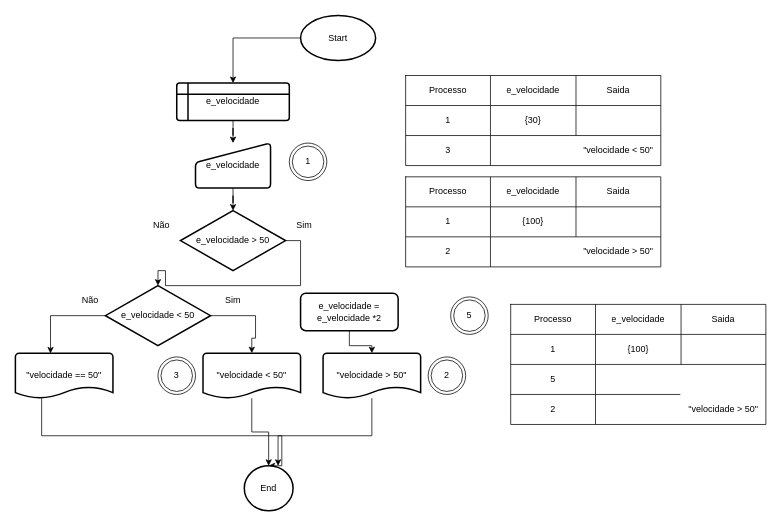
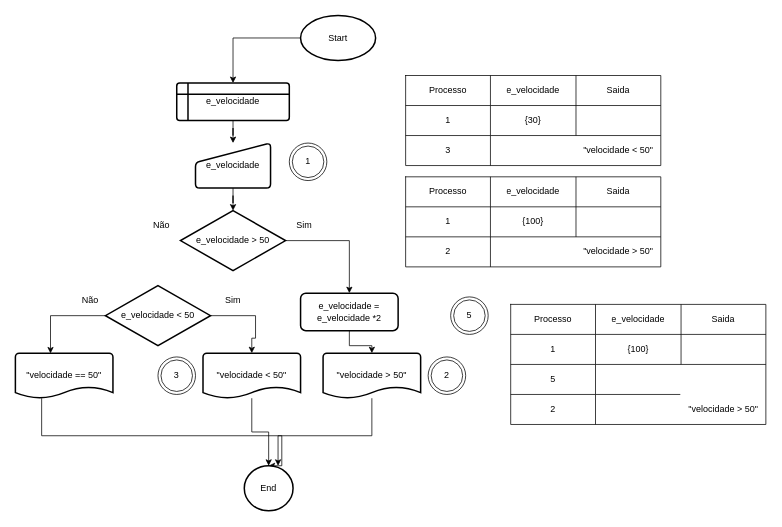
  <mxCell id="0" />
  <mxCell id="1" parent="0" />
  <mxCell id="2" style="edgeStyle=orthogonalEdgeStyle;rounded=0;orthogonalLoop=1;jettySize=auto;html=1;entryX=0.5;entryY=0;entryDx=0;entryDy=0;" edge="1" parent="1" source="3" target="5"><mxGeometry relative="1" as="geometry" /></mxCell>
  <mxCell id="3" value="Start" style="strokeWidth=2;html=1;shape=mxgraph.flowchart.start_1;whiteSpace=wrap;" vertex="1" parent="1"><mxGeometry x="400" y="20" width="100" height="60" as="geometry" /></mxCell>
  <mxCell id="4" style="edgeStyle=orthogonalEdgeStyle;rounded=0;orthogonalLoop=1;jettySize=auto;html=1;entryX=0.5;entryY=0;entryDx=0;entryDy=0;" edge="1" parent="1" source="5" target="7"><mxGeometry relative="1" as="geometry" /></mxCell>
  <mxCell id="5" value="e_velocidade" style="shape=internalStorage;whiteSpace=wrap;html=1;dx=15;dy=15;rounded=1;arcSize=8;strokeWidth=2;" vertex="1" parent="1"><mxGeometry x="235" y="110" width="150" height="50" as="geometry" /></mxCell>
  <mxCell id="6" style="edgeStyle=orthogonalEdgeStyle;rounded=0;orthogonalLoop=1;jettySize=auto;html=1;entryX=0.5;entryY=0;entryDx=0;entryDy=0;entryPerimeter=0;" edge="1" parent="1" source="7" target="9"><mxGeometry relative="1" as="geometry" /></mxCell>
  <mxCell id="7" value="e_velocidade" style="html=1;strokeWidth=2;shape=manualInput;whiteSpace=wrap;rounded=1;size=26;arcSize=11;" vertex="1" parent="1"><mxGeometry x="260" y="190" width="100" height="60" as="geometry" /></mxCell>
- <mxCell id="8" style="edgeStyle=orthogonalEdgeStyle;rounded=0;orthogonalLoop=1;jettySize=auto;html=1;exitX=1;exitY=0.5;exitDx=0;exitDy=0;exitPerimeter=0;" edge="1" parent="1" source="9" target="12"><mxGeometry relative="1" as="geometry" /></mxCell>
+ <mxCell id="8" style="edgeStyle=orthogonalEdgeStyle;rounded=0;orthogonalLoop=1;jettySize=auto;html=1;exitX=1;exitY=0.5;exitDx=0;exitDy=0;exitPerimeter=0;entryX=0.5;entryY=0;entryDx=0;entryDy=0;" edge="1" parent="1" source="9" target="52"><mxGeometry relative="1" as="geometry" /></mxCell>
  <mxCell id="9" value="e_velocidade &amp;gt; 50" style="strokeWidth=2;html=1;shape=mxgraph.flowchart.decision;whiteSpace=wrap;" vertex="1" parent="1"><mxGeometry x="240" y="280" width="140" height="80" as="geometry" /></mxCell>
  <mxCell id="10" style="edgeStyle=orthogonalEdgeStyle;rounded=0;orthogonalLoop=1;jettySize=auto;html=1;entryX=0.36;entryY=0.006;entryDx=0;entryDy=0;entryPerimeter=0;" edge="1" parent="1" source="12" target="18"><mxGeometry relative="1" as="geometry"><Array as="points"><mxPoint x="67" y="420" /></Array></mxGeometry></mxCell>
  <mxCell id="11" style="edgeStyle=orthogonalEdgeStyle;rounded=0;orthogonalLoop=1;jettySize=auto;html=1;" edge="1" parent="1" source="12" target="16"><mxGeometry relative="1" as="geometry"><Array as="points"><mxPoint x="340" y="420" /><mxPoint x="340" y="450" /><mxPoint x="335" y="450" /></Array></mxGeometry></mxCell>
  <mxCell id="12" value="e_velocidade &amp;lt; 50" style="strokeWidth=2;html=1;shape=mxgraph.flowchart.decision;whiteSpace=wrap;" vertex="1" parent="1"><mxGeometry x="140" y="380" width="140" height="80" as="geometry" /></mxCell>
  <mxCell id="13" style="edgeStyle=orthogonalEdgeStyle;rounded=0;orthogonalLoop=1;jettySize=auto;html=1;" edge="1" parent="1" source="14" target="23"><mxGeometry relative="1" as="geometry"><Array as="points"><mxPoint x="495" y="580" /><mxPoint x="370" y="580" /></Array></mxGeometry></mxCell>
  <mxCell id="14" value="&quot;velocidade &amp;gt; 50&quot;" style="strokeWidth=2;html=1;shape=mxgraph.flowchart.document2;whiteSpace=wrap;size=0.25;" vertex="1" parent="1"><mxGeometry x="430" y="470" width="130" height="60" as="geometry" /></mxCell>
  <mxCell id="15" style="edgeStyle=orthogonalEdgeStyle;rounded=0;orthogonalLoop=1;jettySize=auto;html=1;entryX=0.5;entryY=0;entryDx=0;entryDy=0;entryPerimeter=0;" edge="1" parent="1" source="16" target="23"><mxGeometry relative="1" as="geometry" /></mxCell>
  <mxCell id="16" value="&quot;velocidade &amp;lt; 50&quot;" style="strokeWidth=2;html=1;shape=mxgraph.flowchart.document2;whiteSpace=wrap;size=0.25;" vertex="1" parent="1"><mxGeometry x="270" y="470" width="130" height="60" as="geometry" /></mxCell>
  <mxCell id="17" style="edgeStyle=orthogonalEdgeStyle;rounded=0;orthogonalLoop=1;jettySize=auto;html=1;entryX=0.5;entryY=0;entryDx=0;entryDy=0;entryPerimeter=0;" edge="1" parent="1" source="18" target="23"><mxGeometry relative="1" as="geometry"><Array as="points"><mxPoint x="55" y="580" /><mxPoint x="375" y="580" /></Array></mxGeometry></mxCell>
  <mxCell id="18" value="&quot;velocidade == 50&quot;" style="strokeWidth=2;html=1;shape=mxgraph.flowchart.document2;whiteSpace=wrap;size=0.25;" vertex="1" parent="1"><mxGeometry x="20" y="470" width="130" height="60" as="geometry" /></mxCell>
  <mxCell id="19" value="Sim" style="text;html=1;strokeColor=none;fillColor=none;align=center;verticalAlign=middle;whiteSpace=wrap;rounded=0;" vertex="1" parent="1"><mxGeometry x="290" y="390" width="40" height="20" as="geometry" /></mxCell>
  <mxCell id="20" value="Não" style="text;html=1;strokeColor=none;fillColor=none;align=center;verticalAlign=middle;whiteSpace=wrap;rounded=0;" vertex="1" parent="1"><mxGeometry x="100" y="390" width="40" height="20" as="geometry" /></mxCell>
  <mxCell id="21" value="Sim" style="text;html=1;strokeColor=none;fillColor=none;align=center;verticalAlign=middle;whiteSpace=wrap;rounded=0;" vertex="1" parent="1"><mxGeometry x="385" y="290" width="40" height="20" as="geometry" /></mxCell>
  <mxCell id="22" value="Não" style="text;html=1;strokeColor=none;fillColor=none;align=center;verticalAlign=middle;whiteSpace=wrap;rounded=0;" vertex="1" parent="1"><mxGeometry x="195" y="290" width="40" height="20" as="geometry" /></mxCell>
  <mxCell id="23" value="End" style="strokeWidth=2;html=1;shape=mxgraph.flowchart.start_1;whiteSpace=wrap;" vertex="1" parent="1"><mxGeometry x="325" y="620" width="65" height="60" as="geometry" /></mxCell>
  <mxCell id="24" value="1" style="ellipse;shape=doubleEllipse;whiteSpace=wrap;html=1;aspect=fixed;" vertex="1" parent="1"><mxGeometry x="385" y="190" width="50" height="50" as="geometry" /></mxCell>
  <mxCell id="25" value="2" style="ellipse;shape=doubleEllipse;whiteSpace=wrap;html=1;aspect=fixed;" vertex="1" parent="1"><mxGeometry x="570" y="475" width="50" height="50" as="geometry" /></mxCell>
  <mxCell id="26" value="3" style="ellipse;shape=doubleEllipse;whiteSpace=wrap;html=1;aspect=fixed;" vertex="1" parent="1"><mxGeometry x="210" y="475" width="50" height="50" as="geometry" /></mxCell>
  <mxCell id="27" value="" style="shape=table;html=1;whiteSpace=wrap;startSize=0;container=1;collapsible=0;childLayout=tableLayout;" vertex="1" parent="1"><mxGeometry x="540" y="100" width="340" height="120" as="geometry" /></mxCell>
  <mxCell id="28" value="" style="shape=partialRectangle;html=1;whiteSpace=wrap;collapsible=0;dropTarget=0;pointerEvents=0;fillColor=none;top=0;left=0;bottom=0;right=0;points=[[0,0.5],[1,0.5]];portConstraint=eastwest;" vertex="1" parent="27"><mxGeometry width="340" height="40" as="geometry" /></mxCell>
  <mxCell id="29" value="Processo" style="shape=partialRectangle;html=1;whiteSpace=wrap;connectable=0;overflow=hidden;fillColor=none;top=0;left=0;bottom=0;right=0;" vertex="1" parent="28"><mxGeometry width="113" height="40" as="geometry" /></mxCell>
  <mxCell id="30" value="e_velocidade" style="shape=partialRectangle;html=1;whiteSpace=wrap;connectable=0;overflow=hidden;fillColor=none;top=0;left=0;bottom=0;right=0;" vertex="1" parent="28"><mxGeometry x="113" width="114" height="40" as="geometry" /></mxCell>
  <mxCell id="31" value="Saida" style="shape=partialRectangle;html=1;whiteSpace=wrap;connectable=0;overflow=hidden;fillColor=none;top=0;left=0;bottom=0;right=0;" vertex="1" parent="28"><mxGeometry x="227" width="113" height="40" as="geometry" /></mxCell>
  <mxCell id="32" value="" style="shape=partialRectangle;html=1;whiteSpace=wrap;collapsible=0;dropTarget=0;pointerEvents=0;fillColor=none;top=0;left=0;bottom=0;right=0;points=[[0,0.5],[1,0.5]];portConstraint=eastwest;" vertex="1" parent="27"><mxGeometry y="40" width="340" height="40" as="geometry" /></mxCell>
  <mxCell id="33" value="1" style="shape=partialRectangle;html=1;whiteSpace=wrap;connectable=0;overflow=hidden;fillColor=none;top=0;left=0;bottom=0;right=0;" vertex="1" parent="32"><mxGeometry width="113" height="40" as="geometry" /></mxCell>
  <mxCell id="34" value="{30}" style="shape=partialRectangle;html=1;whiteSpace=wrap;connectable=0;overflow=hidden;fillColor=none;top=0;left=0;bottom=0;right=0;" vertex="1" parent="32"><mxGeometry x="113" width="114" height="40" as="geometry" /></mxCell>
  <mxCell id="35" value="" style="shape=partialRectangle;html=1;whiteSpace=wrap;connectable=0;overflow=hidden;fillColor=none;top=0;left=0;bottom=0;right=0;" vertex="1" parent="32"><mxGeometry x="227" width="113" height="40" as="geometry" /></mxCell>
  <mxCell id="36" value="" style="shape=partialRectangle;html=1;whiteSpace=wrap;collapsible=0;dropTarget=0;pointerEvents=0;fillColor=none;top=0;left=0;bottom=0;right=0;points=[[0,0.5],[1,0.5]];portConstraint=eastwest;" vertex="1" parent="27"><mxGeometry y="80" width="340" height="40" as="geometry" /></mxCell>
  <mxCell id="37" value="3" style="shape=partialRectangle;html=1;whiteSpace=wrap;connectable=0;overflow=hidden;fillColor=none;top=0;left=0;bottom=0;right=0;" vertex="1" parent="36"><mxGeometry width="113" height="40" as="geometry" /></mxCell>
  <mxCell id="38" value="&quot;velocidade &amp;lt; 50&quot;" style="shape=partialRectangle;html=1;whiteSpace=wrap;connectable=0;overflow=hidden;fillColor=none;top=0;left=0;bottom=0;right=0;" vertex="1" parent="36"><mxGeometry x="227" width="113" height="40" as="geometry" /></mxCell>
  <mxCell id="39" value="" style="shape=table;html=1;whiteSpace=wrap;startSize=0;container=1;collapsible=0;childLayout=tableLayout;" vertex="1" parent="1"><mxGeometry x="540" y="235" width="340" height="120" as="geometry" /></mxCell>
  <mxCell id="40" value="" style="shape=partialRectangle;html=1;whiteSpace=wrap;collapsible=0;dropTarget=0;pointerEvents=0;fillColor=none;top=0;left=0;bottom=0;right=0;points=[[0,0.5],[1,0.5]];portConstraint=eastwest;" vertex="1" parent="39"><mxGeometry width="340" height="40" as="geometry" /></mxCell>
  <mxCell id="41" value="Processo" style="shape=partialRectangle;html=1;whiteSpace=wrap;connectable=0;overflow=hidden;fillColor=none;top=0;left=0;bottom=0;right=0;" vertex="1" parent="40"><mxGeometry width="113" height="40" as="geometry" /></mxCell>
  <mxCell id="42" value="e_velocidade" style="shape=partialRectangle;html=1;whiteSpace=wrap;connectable=0;overflow=hidden;fillColor=none;top=0;left=0;bottom=0;right=0;" vertex="1" parent="40"><mxGeometry x="113" width="114" height="40" as="geometry" /></mxCell>
  <mxCell id="43" value="Saida" style="shape=partialRectangle;html=1;whiteSpace=wrap;connectable=0;overflow=hidden;fillColor=none;top=0;left=0;bottom=0;right=0;" vertex="1" parent="40"><mxGeometry x="227" width="113" height="40" as="geometry" /></mxCell>
  <mxCell id="44" value="" style="shape=partialRectangle;html=1;whiteSpace=wrap;collapsible=0;dropTarget=0;pointerEvents=0;fillColor=none;top=0;left=0;bottom=0;right=0;points=[[0,0.5],[1,0.5]];portConstraint=eastwest;" vertex="1" parent="39"><mxGeometry y="40" width="340" height="40" as="geometry" /></mxCell>
  <mxCell id="45" value="1" style="shape=partialRectangle;html=1;whiteSpace=wrap;connectable=0;overflow=hidden;fillColor=none;top=0;left=0;bottom=0;right=0;" vertex="1" parent="44"><mxGeometry width="113" height="40" as="geometry" /></mxCell>
  <mxCell id="46" value="{100}" style="shape=partialRectangle;html=1;whiteSpace=wrap;connectable=0;overflow=hidden;fillColor=none;top=0;left=0;bottom=0;right=0;" vertex="1" parent="44"><mxGeometry x="113" width="114" height="40" as="geometry" /></mxCell>
  <mxCell id="47" value="" style="shape=partialRectangle;html=1;whiteSpace=wrap;connectable=0;overflow=hidden;fillColor=none;top=0;left=0;bottom=0;right=0;" vertex="1" parent="44"><mxGeometry x="227" width="113" height="40" as="geometry" /></mxCell>
  <mxCell id="48" value="" style="shape=partialRectangle;html=1;whiteSpace=wrap;collapsible=0;dropTarget=0;pointerEvents=0;fillColor=none;top=0;left=0;bottom=0;right=0;points=[[0,0.5],[1,0.5]];portConstraint=eastwest;" vertex="1" parent="39"><mxGeometry y="80" width="340" height="40" as="geometry" /></mxCell>
  <mxCell id="49" value="2" style="shape=partialRectangle;html=1;whiteSpace=wrap;connectable=0;overflow=hidden;fillColor=none;top=0;left=0;bottom=0;right=0;" vertex="1" parent="48"><mxGeometry width="113" height="40" as="geometry" /></mxCell>
  <mxCell id="50" value="&lt;span&gt;&quot;velocidade &amp;gt; 50&quot;&lt;/span&gt;" style="shape=partialRectangle;html=1;whiteSpace=wrap;connectable=0;overflow=hidden;fillColor=none;top=0;left=0;bottom=0;right=0;" vertex="1" parent="48"><mxGeometry x="227" width="113" height="40" as="geometry" /></mxCell>
  <mxCell id="51" value="" style="edgeStyle=orthogonalEdgeStyle;rounded=0;orthogonalLoop=1;jettySize=auto;html=1;" edge="1" parent="1" source="52" target="14"><mxGeometry relative="1" as="geometry" /></mxCell>
  <mxCell id="52" value="e_velocidade = e_velocidade *2" style="rounded=1;whiteSpace=wrap;html=1;absoluteArcSize=1;arcSize=14;strokeWidth=2;" vertex="1" parent="1"><mxGeometry x="400" y="390" width="130" height="50" as="geometry" /></mxCell>
  <mxCell id="53" value="5" style="ellipse;shape=doubleEllipse;whiteSpace=wrap;html=1;aspect=fixed;" vertex="1" parent="1"><mxGeometry x="600" y="395" width="50" height="50" as="geometry" /></mxCell>
  <mxCell id="54" value="" style="shape=table;html=1;whiteSpace=wrap;startSize=0;container=1;collapsible=0;childLayout=tableLayout;" vertex="1" parent="1"><mxGeometry x="680" y="405" width="340" height="160" as="geometry" /></mxCell>
  <mxCell id="55" value="" style="shape=partialRectangle;html=1;whiteSpace=wrap;collapsible=0;dropTarget=0;pointerEvents=0;fillColor=none;top=0;left=0;bottom=0;right=0;points=[[0,0.5],[1,0.5]];portConstraint=eastwest;" vertex="1" parent="54"><mxGeometry width="340" height="40" as="geometry" /></mxCell>
  <mxCell id="56" value="Processo" style="shape=partialRectangle;html=1;whiteSpace=wrap;connectable=0;overflow=hidden;fillColor=none;top=0;left=0;bottom=0;right=0;" vertex="1" parent="55"><mxGeometry width="113" height="40" as="geometry" /></mxCell>
  <mxCell id="57" value="e_velocidade" style="shape=partialRectangle;html=1;whiteSpace=wrap;connectable=0;overflow=hidden;fillColor=none;top=0;left=0;bottom=0;right=0;" vertex="1" parent="55"><mxGeometry x="113" width="114" height="40" as="geometry" /></mxCell>
  <mxCell id="58" value="Saida" style="shape=partialRectangle;html=1;whiteSpace=wrap;connectable=0;overflow=hidden;fillColor=none;top=0;left=0;bottom=0;right=0;" vertex="1" parent="55"><mxGeometry x="227" width="113" height="40" as="geometry" /></mxCell>
  <mxCell id="59" value="" style="shape=partialRectangle;html=1;whiteSpace=wrap;collapsible=0;dropTarget=0;pointerEvents=0;fillColor=none;top=0;left=0;bottom=0;right=0;points=[[0,0.5],[1,0.5]];portConstraint=eastwest;" vertex="1" parent="54"><mxGeometry y="40" width="340" height="40" as="geometry" /></mxCell>
  <mxCell id="60" value="1" style="shape=partialRectangle;html=1;whiteSpace=wrap;connectable=0;overflow=hidden;fillColor=none;top=0;left=0;bottom=0;right=0;" vertex="1" parent="59"><mxGeometry width="113" height="40" as="geometry" /></mxCell>
  <mxCell id="61" value="{100}" style="shape=partialRectangle;html=1;whiteSpace=wrap;connectable=0;overflow=hidden;fillColor=none;top=0;left=0;bottom=0;right=0;" vertex="1" parent="59"><mxGeometry x="113" width="114" height="40" as="geometry" /></mxCell>
  <mxCell id="62" value="" style="shape=partialRectangle;html=1;whiteSpace=wrap;connectable=0;overflow=hidden;fillColor=none;top=0;left=0;bottom=0;right=0;" vertex="1" parent="59"><mxGeometry x="227" width="113" height="40" as="geometry" /></mxCell>
  <mxCell id="63" value="" style="shape=partialRectangle;html=1;whiteSpace=wrap;collapsible=0;dropTarget=0;pointerEvents=0;fillColor=none;top=0;left=0;bottom=0;right=0;points=[[0,0.5],[1,0.5]];portConstraint=eastwest;" vertex="1" parent="54"><mxGeometry y="80" width="340" height="40" as="geometry" /></mxCell>
  <mxCell id="64" value="5" style="shape=partialRectangle;html=1;whiteSpace=wrap;connectable=0;overflow=hidden;fillColor=none;top=0;left=0;bottom=0;right=0;" vertex="1" parent="63"><mxGeometry width="113" height="40" as="geometry" /></mxCell>
  <mxCell id="65" value="" style="shape=partialRectangle;html=1;whiteSpace=wrap;connectable=0;overflow=hidden;fillColor=none;top=0;left=0;bottom=0;right=0;" vertex="1" parent="63"><mxGeometry x="227" width="113" height="40" as="geometry" /></mxCell>
  <mxCell id="66" style="shape=partialRectangle;html=1;whiteSpace=wrap;collapsible=0;dropTarget=0;pointerEvents=0;fillColor=none;top=0;left=0;bottom=0;right=0;points=[[0,0.5],[1,0.5]];portConstraint=eastwest;" vertex="1" parent="54"><mxGeometry y="120" width="340" height="40" as="geometry" /></mxCell>
  <mxCell id="67" value="2" style="shape=partialRectangle;html=1;whiteSpace=wrap;connectable=0;overflow=hidden;fillColor=none;top=0;left=0;bottom=0;right=0;" vertex="1" parent="66"><mxGeometry width="113" height="40" as="geometry" /></mxCell>
  <mxCell id="68" value="&quot;velocidade &amp;gt; 50&quot;" style="shape=partialRectangle;html=1;whiteSpace=wrap;connectable=0;overflow=hidden;fillColor=none;top=0;left=0;bottom=0;right=0;" vertex="1" parent="66"><mxGeometry x="227" width="113" height="40" as="geometry" /></mxCell>
